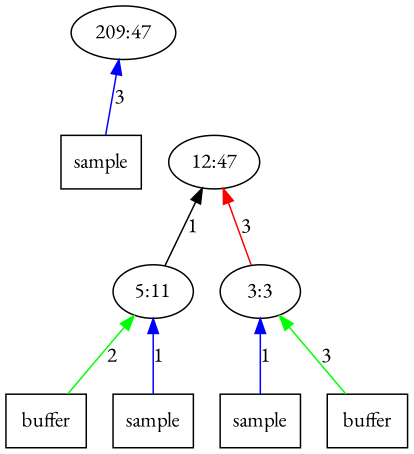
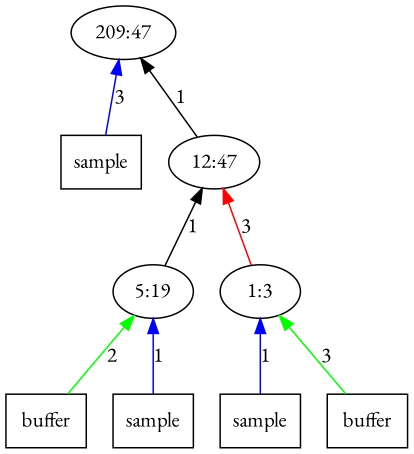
  digraph {
    fontname="EB Garamond"
    rankdir=BT
    node [fontname="EB Garamond" shape=box]
    edge [color=blue fontname="EB Garamond"]
    n1 [label=sample]
    n2 [label="209:47" shape=""]
    n3 [label="12:47" shape=""]
-   n4 [label="5:11" shape=""]
+   n4 [label="5:19" shape=""]
    n5 [label=buffer]
    n6 [label=sample]
-   n7 [label="3:3" shape=""]
+   n7 [label="1:3" shape=""]
    n8 [label=sample]
    n9 [label=buffer]
    n1 -> n2 [label=3]
+   n3 -> n2 [color=black label=1]
    n4 -> n3 [color=black label=1]
    n5 -> n4 [color=green label=2]
    n6 -> n4 [label=1]
    n7 -> n3 [color=red label=3]
    n8 -> n7 [label=1]
    n9 -> n7 [color=green label=3]
  }
